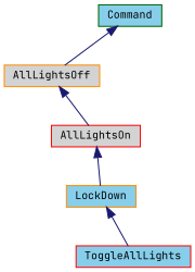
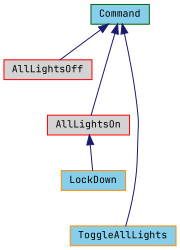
  digraph {
    fontname="JetBrains Mono"
    node [color=red fillcolor=skyblue fontname="JetBrains Mono" fontsize=10 shape=record style=filled]
    edge [color=midnightblue dir=back fontname="JetBrains Mono" fontsize=10 labelfontname=Helvetica labelfontsize=10 style=solid]
    n1 [color=darkgreen fontcolor=black height=0.2 label=Command width=0.4]
-   n2 [color=darkorange fillcolor=lightgrey height=0.2 label=AllLightsOff width=0.4]
+   n2 [fillcolor=lightgrey height=0.2 label=AllLightsOff width=0.4]
    n3 [fillcolor=lightgrey height=0.2 label=AllLightsOn width=0.4]
-   n4 [height=0.2 label=ToggleAllLights width=0.4]
+   n4 [color=darkorange height=0.2 label=ToggleAllLights width=0.4]
    n5 [color=darkorange height=0.2 label=LockDown width=0.4]
    n1 -> n2
-   n2 -> n3
-   n5 -> n4
+   n1 -> n3
+   n1 -> n4
    n3 -> n5
  }
